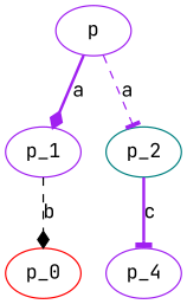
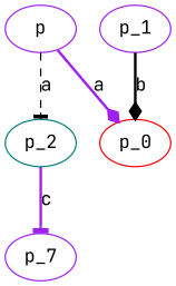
  digraph {
    fontname="JetBrains Mono"
    node [color=purple fontname="JetBrains Mono"]
    edge [arrowhead=diamond color=purple fontname="JetBrains Mono" style=bold]
    p
    p_1
    p_2 [color=teal]
    n4 [color=red label=p_0]
-   p_4
-   p -> p_1 [label=a]
-   p -> p_2 [arrowhead=tee label=a style=dashed]
-   p_1 -> n4 [color=black label=b style=dashed]
+   p_4 [label=p_7]
+   p -> n4 [label=a]
+   p -> p_2 [arrowhead=tee color=black label=a style=dashed]
+   p_1 -> n4 [color=black label=b]
    p_2 -> p_4 [arrowhead=tee label=c]
  }
